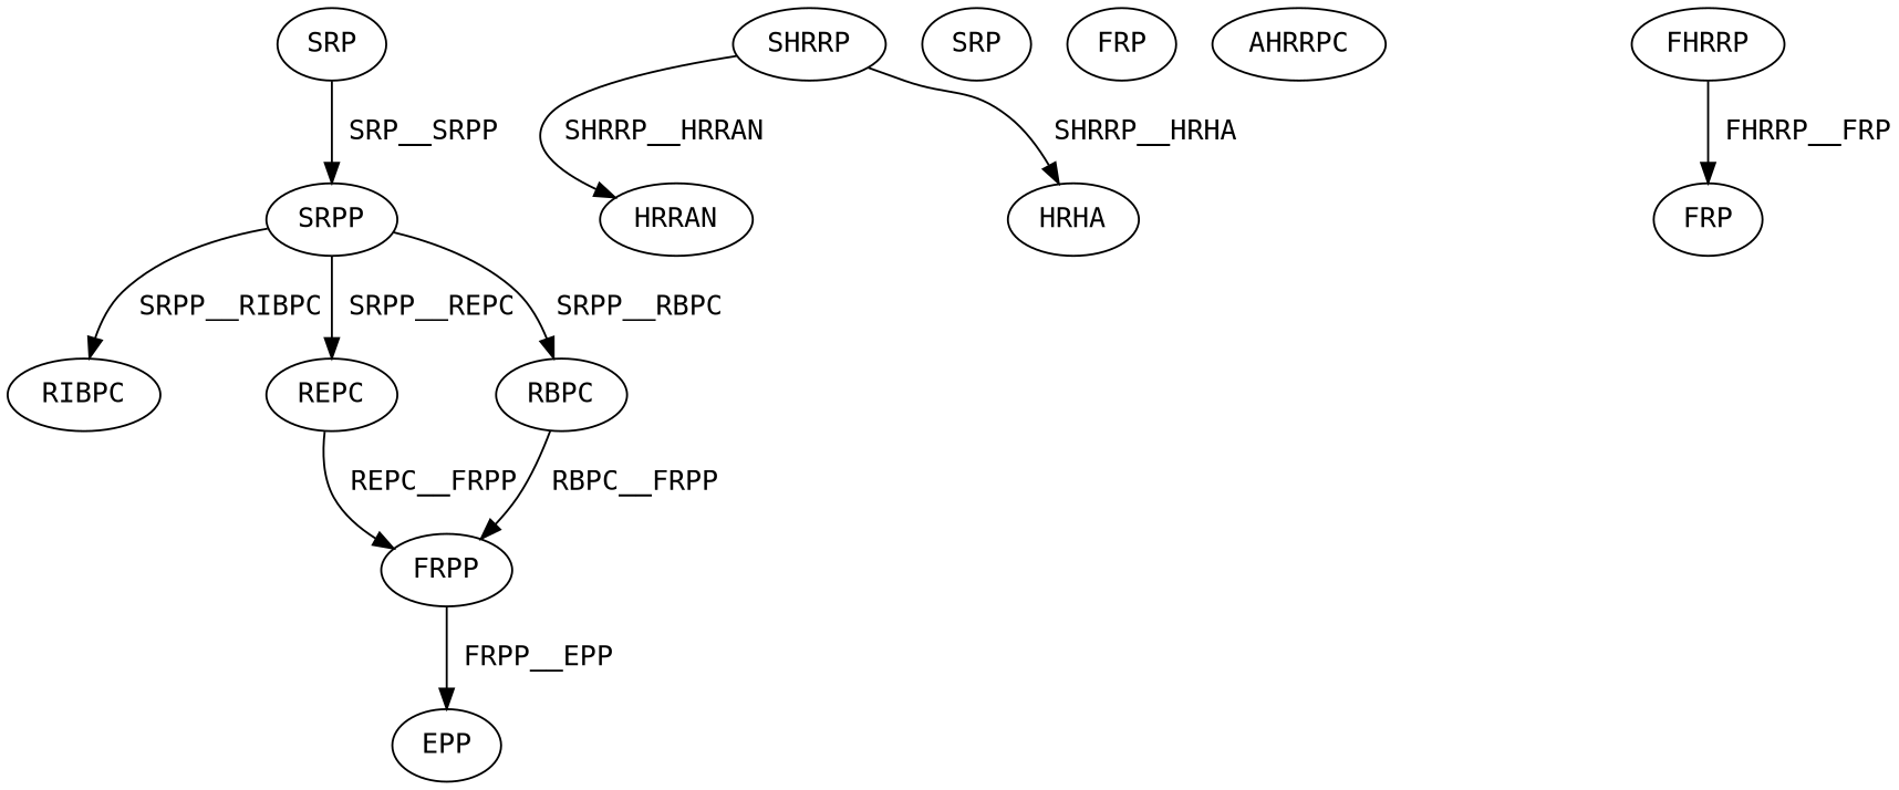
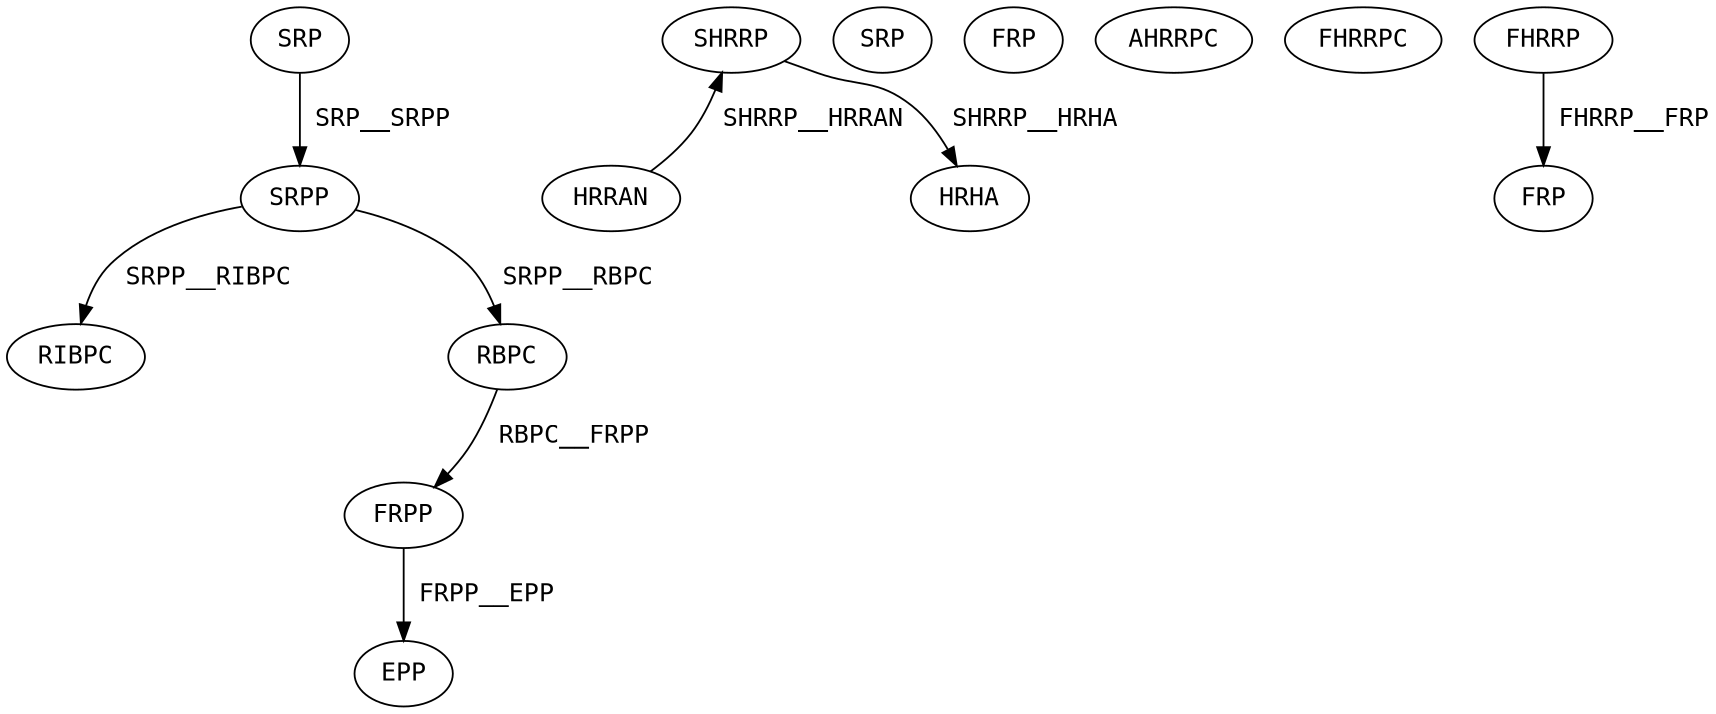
  digraph {
    fontname="DejaVu Sans Mono"
    node [color=black fontcolor=black fontname="DejaVu Sans Mono"]
    edge [color=black fontcolor=black fontname="DejaVu Sans Mono"]
    n1 [label=SRP]
    n2 [label=SRPP]
    n3 [label=RIBPC]
-   n4 [label=REPC]
    n5 [label=RBPC]
    n6 [label=FRPP]
    n7 [label=EPP]
    n8 [label=SHRRP]
    n9 [label=HRRAN]
    n10 [label=HRHA]
    n11 [label=SRP]
    n12 [label=FRP]
    n13 [label=AHRRPC]
+   n14 [label=FHRRPC]
    n15 [label=FHRRP]
    n16 [label=FRP]
    n1 -> n2 [label=" SRP__SRPP"]
    n2 -> n3 [label=" SRPP__RIBPC"]
-   n2 -> n4 [label=" SRPP__REPC"]
    n2 -> n5 [label=" SRPP__RBPC"]
-   n4 -> n6 [label=" REPC__FRPP"]
    n5 -> n6 [label=" RBPC__FRPP"]
    n6 -> n7 [label=" FRPP__EPP"]
-   n8 -> n9 [label=" SHRRP__HRRAN"]
+   n9 -> n8 [label=" SHRRP__HRRAN"]
    n8 -> n10 [label=" SHRRP__HRHA"]
    n15 -> n16 [label=" FHRRP__FRP"]
  }
